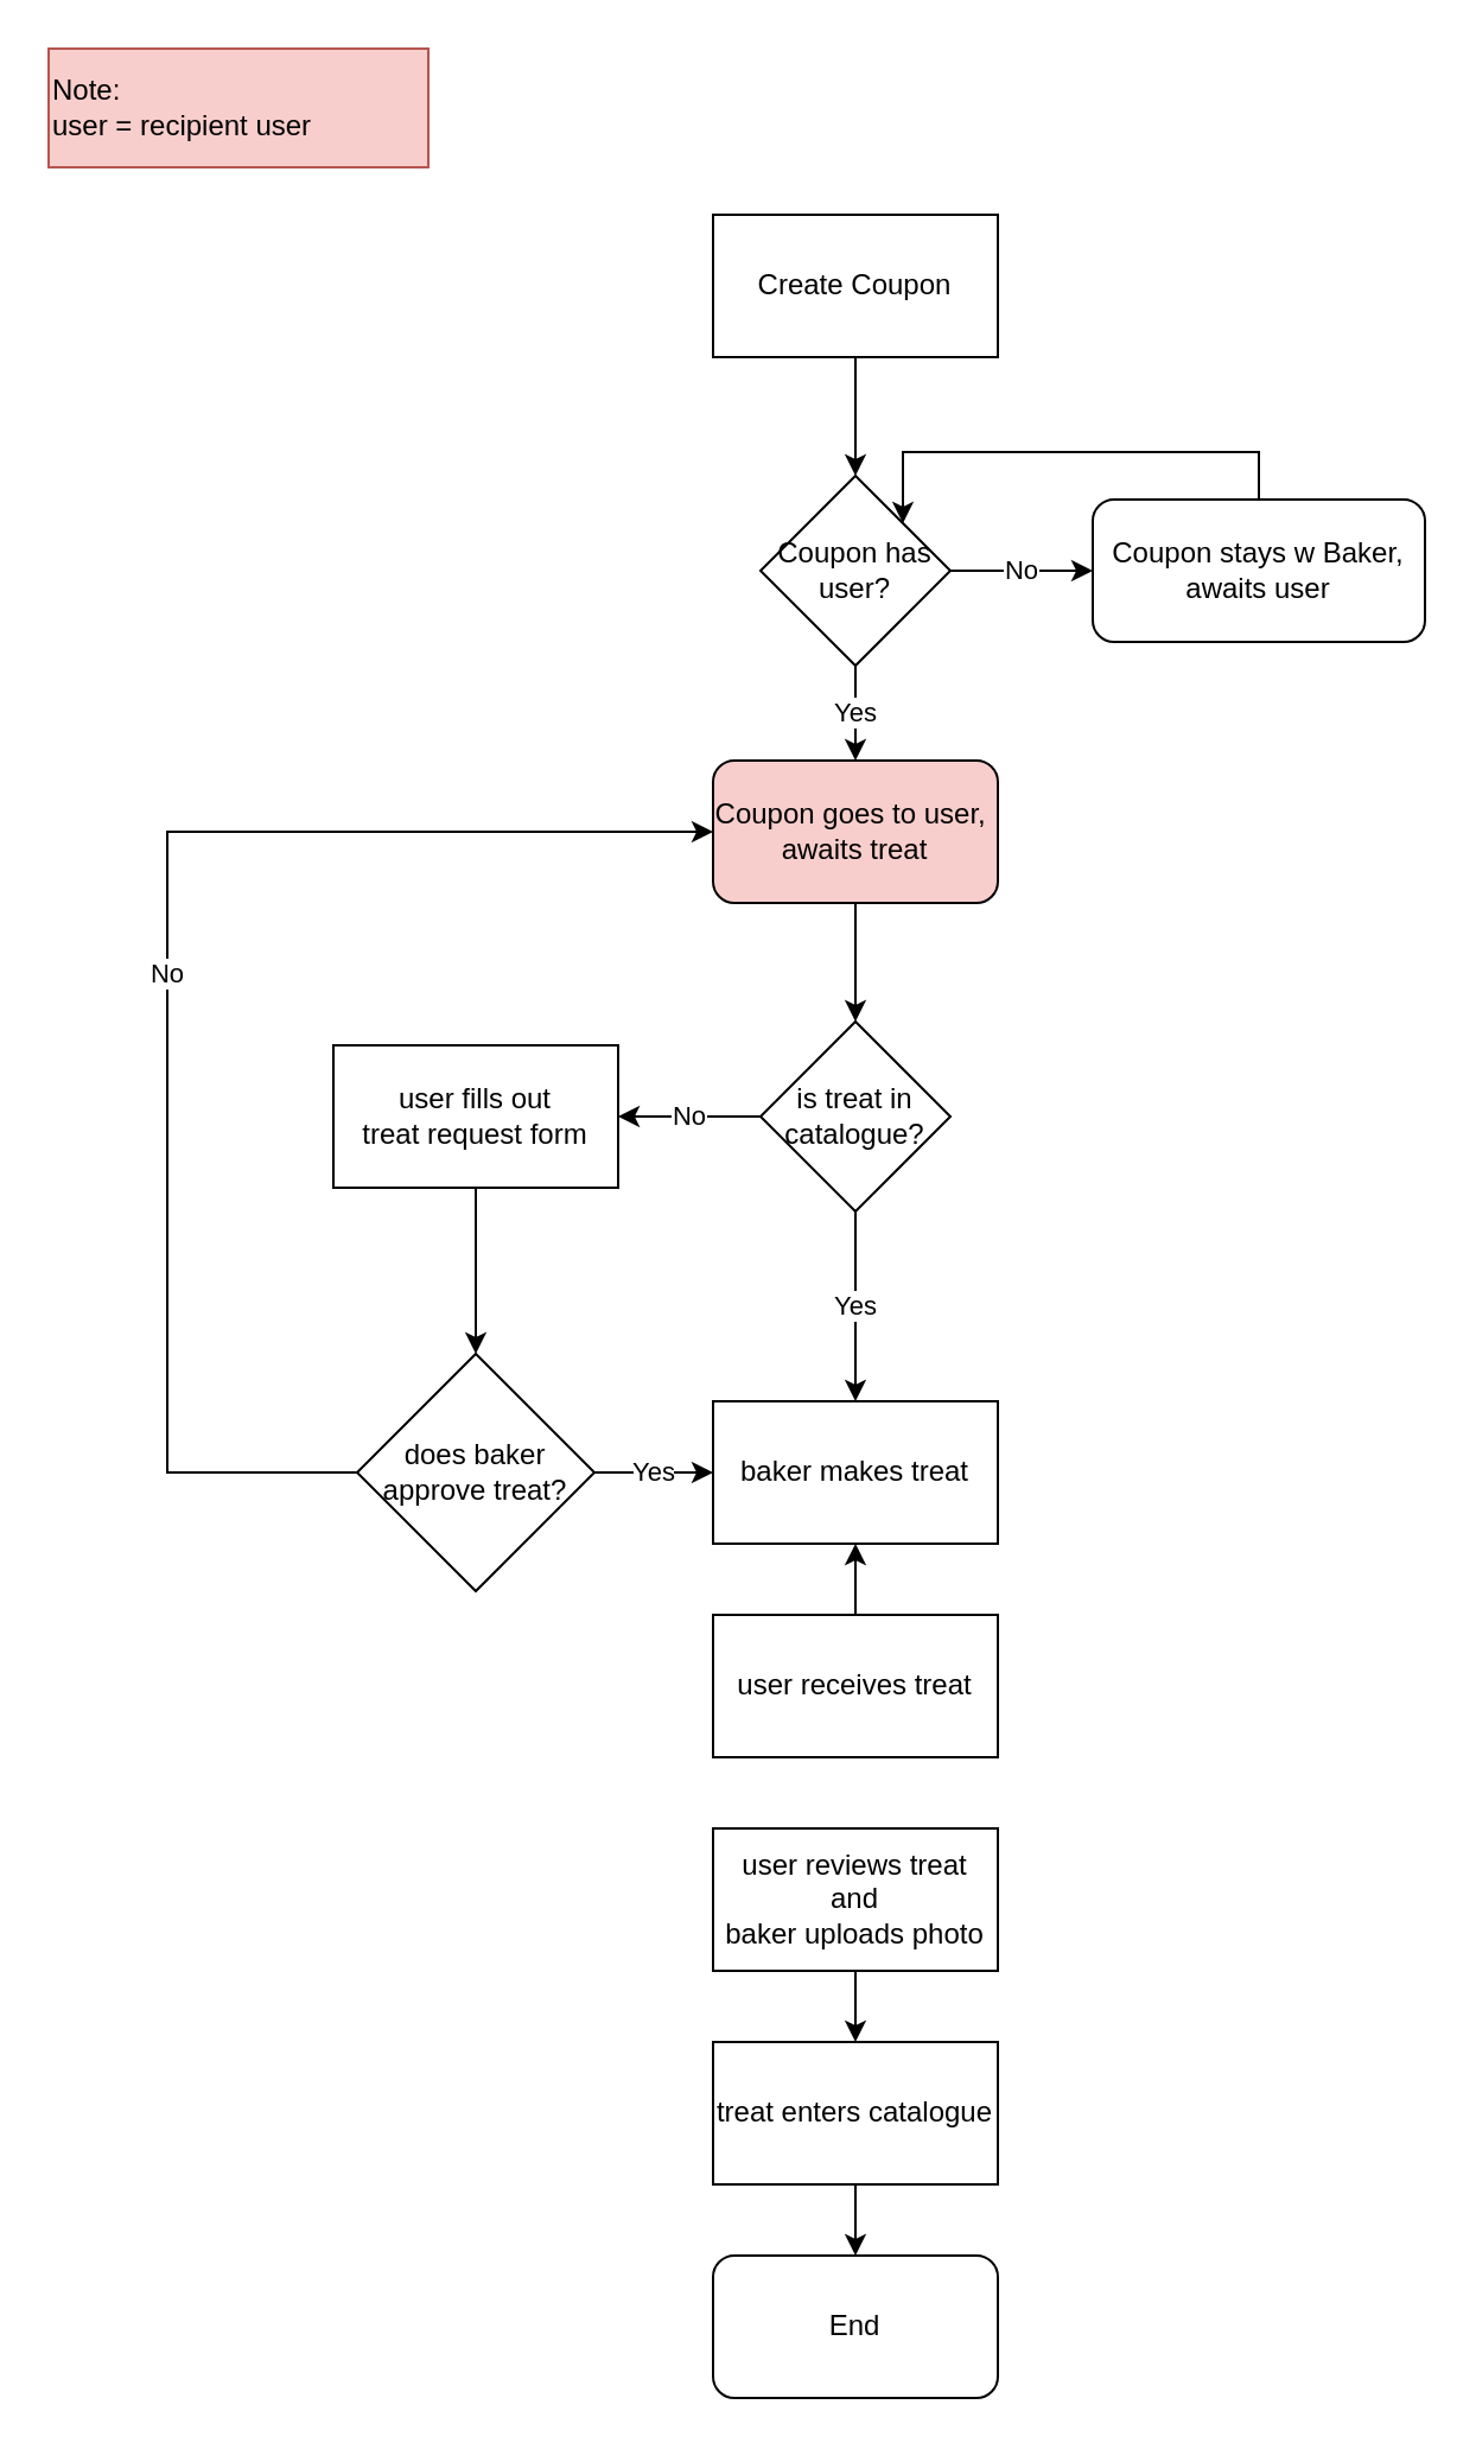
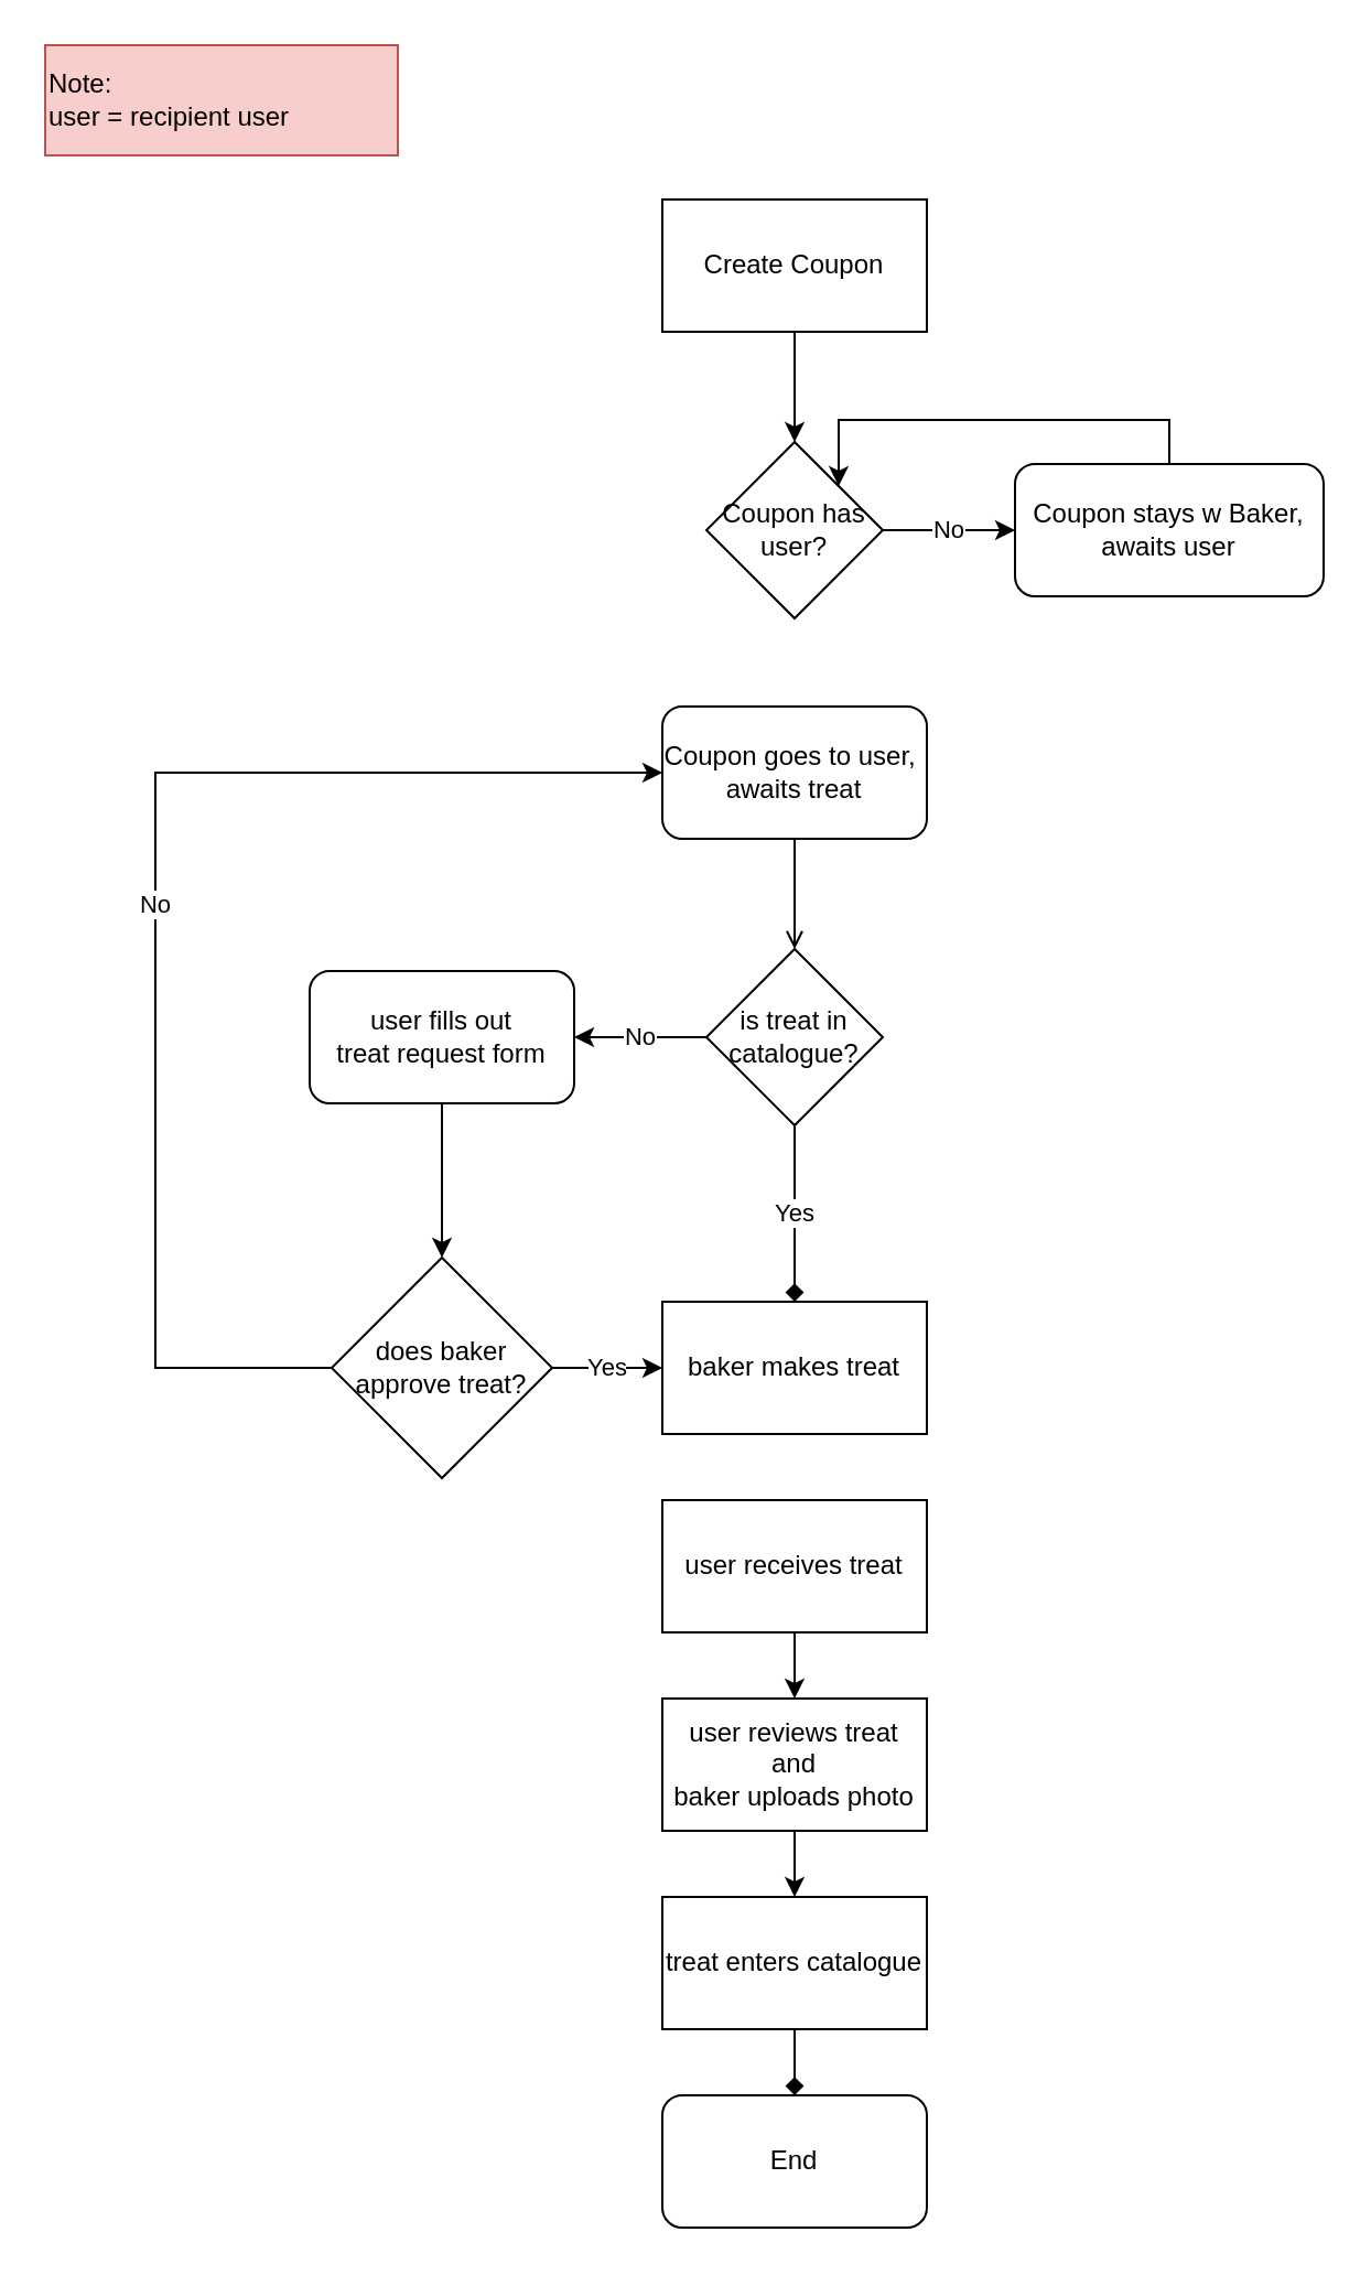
  <mxCell id="0" />
  <mxCell id="1" parent="0" />
  <mxCell id="2" value="" style="edgeStyle=orthogonalEdgeStyle;rounded=0;orthogonalLoop=1;jettySize=auto;html=1;" edge="1" parent="1" source="3" target="6"><mxGeometry relative="1" as="geometry" /></mxCell>
  <mxCell id="3" value="Create Coupon" style="rounded=0;whiteSpace=wrap;html=1;" vertex="1" parent="1"><mxGeometry x="300" y="90" width="120" height="60" as="geometry" /></mxCell>
- <mxCell id="4" value="Yes" style="edgeStyle=orthogonalEdgeStyle;rounded=0;orthogonalLoop=1;jettySize=auto;html=1;" edge="1" parent="1" source="6" target="8"><mxGeometry relative="1" as="geometry" /></mxCell>
  <mxCell id="5" value="No" style="edgeStyle=orthogonalEdgeStyle;rounded=0;orthogonalLoop=1;jettySize=auto;html=1;" edge="1" parent="1" source="6" target="10"><mxGeometry relative="1" as="geometry" /></mxCell>
  <mxCell id="6" value="Coupon has user?" style="rhombus;whiteSpace=wrap;html=1;rounded=0;" vertex="1" parent="1"><mxGeometry x="320" y="200" width="80" height="80" as="geometry" /></mxCell>
- <mxCell id="7" value="" style="edgeStyle=orthogonalEdgeStyle;rounded=0;orthogonalLoop=1;jettySize=auto;html=1;" edge="1" parent="1" source="8" target="13"><mxGeometry relative="1" as="geometry" /></mxCell>
- <mxCell id="8" value="Coupon goes to user,&amp;nbsp;&lt;br&gt;awaits treat" style="whiteSpace=wrap;html=1;rounded=1;fillColor=#f8cecc;" vertex="1" parent="1"><mxGeometry x="300" y="320" width="120" height="60" as="geometry" /></mxCell>
+ <mxCell id="7" value="" style="edgeStyle=orthogonalEdgeStyle;rounded=0;orthogonalLoop=1;jettySize=auto;html=1;endArrow=open;" edge="1" parent="1" source="8" target="13"><mxGeometry relative="1" as="geometry" /></mxCell>
+ <mxCell id="8" value="Coupon goes to user,&amp;nbsp;&lt;br&gt;awaits treat" style="whiteSpace=wrap;html=1;rounded=1;" vertex="1" parent="1"><mxGeometry x="300" y="320" width="120" height="60" as="geometry" /></mxCell>
  <mxCell id="9" style="edgeStyle=orthogonalEdgeStyle;rounded=0;orthogonalLoop=1;jettySize=auto;html=1;entryX=1;entryY=0;entryDx=0;entryDy=0;" edge="1" parent="1" source="10" target="6"><mxGeometry relative="1" as="geometry"><mxPoint x="360" y="190" as="targetPoint" /><Array as="points"><mxPoint x="530" y="190" /><mxPoint x="380" y="190" /></Array></mxGeometry></mxCell>
  <mxCell id="10" value="Coupon stays w Baker,&lt;br&gt;awaits user" style="whiteSpace=wrap;html=1;rounded=1;" vertex="1" parent="1"><mxGeometry x="460" y="210" width="140" height="60" as="geometry" /></mxCell>
  <mxCell id="11" value="No" style="edgeStyle=orthogonalEdgeStyle;rounded=0;orthogonalLoop=1;jettySize=auto;html=1;" edge="1" parent="1" source="13" target="15"><mxGeometry relative="1" as="geometry" /></mxCell>
- <mxCell id="12" value="Yes" style="edgeStyle=orthogonalEdgeStyle;rounded=0;orthogonalLoop=1;jettySize=auto;html=1;entryX=0.5;entryY=0;entryDx=0;entryDy=0;" edge="1" parent="1" source="13" target="19"><mxGeometry relative="1" as="geometry"><Array as="points"><mxPoint x="360" y="590" /></Array></mxGeometry></mxCell>
+ <mxCell id="12" value="Yes" style="edgeStyle=orthogonalEdgeStyle;rounded=0;orthogonalLoop=1;jettySize=auto;html=1;entryX=0.5;entryY=0;entryDx=0;entryDy=0;endArrow=diamond;" edge="1" parent="1" source="13" target="19"><mxGeometry relative="1" as="geometry"><Array as="points"><mxPoint x="360" y="590" /></Array></mxGeometry></mxCell>
  <mxCell id="13" value="is treat in catalogue?" style="rhombus;whiteSpace=wrap;html=1;rounded=0;" vertex="1" parent="1"><mxGeometry x="320" y="430" width="80" height="80" as="geometry" /></mxCell>
  <mxCell id="14" value="" style="edgeStyle=orthogonalEdgeStyle;rounded=0;orthogonalLoop=1;jettySize=auto;html=1;" edge="1" parent="1" source="15" target="18"><mxGeometry relative="1" as="geometry" /></mxCell>
- <mxCell id="15" value="user fills out&lt;br&gt;treat request form" style="whiteSpace=wrap;html=1;rounded=0;" vertex="1" parent="1"><mxGeometry x="140" y="440" width="120" height="60" as="geometry" /></mxCell>
+ <mxCell id="15" value="user fills out&lt;br&gt;treat request form" style="whiteSpace=wrap;html=1;rounded=1;" vertex="1" parent="1"><mxGeometry x="140" y="440" width="120" height="60" as="geometry" /></mxCell>
  <mxCell id="16" value="No" style="edgeStyle=orthogonalEdgeStyle;rounded=0;orthogonalLoop=1;jettySize=auto;html=1;entryX=0;entryY=0.5;entryDx=0;entryDy=0;" edge="1" parent="1" source="18" target="8"><mxGeometry relative="1" as="geometry"><Array as="points"><mxPoint x="70" y="620" /><mxPoint x="70" y="350" /></Array></mxGeometry></mxCell>
  <mxCell id="17" value="Yes" style="edgeStyle=orthogonalEdgeStyle;rounded=0;orthogonalLoop=1;jettySize=auto;html=1;" edge="1" parent="1" source="18" target="19"><mxGeometry relative="1" as="geometry" /></mxCell>
  <mxCell id="18" value="does baker approve treat?" style="rhombus;whiteSpace=wrap;html=1;rounded=0;" vertex="1" parent="1"><mxGeometry x="150" y="570" width="100" height="100" as="geometry" /></mxCell>
  <mxCell id="19" value="baker makes treat" style="whiteSpace=wrap;html=1;rounded=0;" vertex="1" parent="1"><mxGeometry x="300" y="590" width="120" height="60" as="geometry" /></mxCell>
- <mxCell id="20" value="" style="edgeStyle=orthogonalEdgeStyle;rounded=0;orthogonalLoop=1;jettySize=auto;html=1;" edge="1" parent="1" source="21" target="19"><mxGeometry relative="1" as="geometry" /></mxCell>
+ <mxCell id="20" value="" style="edgeStyle=orthogonalEdgeStyle;rounded=0;orthogonalLoop=1;jettySize=auto;html=1;" edge="1" parent="1" source="21" target="24"><mxGeometry relative="1" as="geometry" /></mxCell>
  <mxCell id="21" value="user receives treat" style="whiteSpace=wrap;html=1;rounded=0;" vertex="1" parent="1"><mxGeometry x="300" y="680" width="120" height="60" as="geometry" /></mxCell>
  <mxCell id="22" value="&lt;div style=&quot;&quot;&gt;&lt;span style=&quot;background-color: initial;&quot;&gt;Note:&lt;/span&gt;&lt;/div&gt;user = recipient user" style="text;html=1;strokeColor=#b85450;fillColor=#f8cecc;align=left;verticalAlign=middle;whiteSpace=wrap;rounded=0;" vertex="1" parent="1"><mxGeometry x="20" y="20" width="160" height="50" as="geometry" /></mxCell>
  <mxCell id="23" value="" style="edgeStyle=orthogonalEdgeStyle;rounded=0;orthogonalLoop=1;jettySize=auto;html=1;" edge="1" parent="1" source="24" target="26"><mxGeometry relative="1" as="geometry" /></mxCell>
  <mxCell id="24" value="user reviews treat&lt;br&gt;and&lt;br&gt;baker uploads photo" style="whiteSpace=wrap;html=1;rounded=0;" vertex="1" parent="1"><mxGeometry x="300" y="770" width="120" height="60" as="geometry" /></mxCell>
- <mxCell id="25" value="" style="edgeStyle=orthogonalEdgeStyle;rounded=0;orthogonalLoop=1;jettySize=auto;html=1;" edge="1" parent="1" source="26" target="27"><mxGeometry relative="1" as="geometry" /></mxCell>
+ <mxCell id="25" value="" style="edgeStyle=orthogonalEdgeStyle;rounded=0;orthogonalLoop=1;jettySize=auto;html=1;endArrow=diamond;" edge="1" parent="1" source="26" target="27"><mxGeometry relative="1" as="geometry" /></mxCell>
  <mxCell id="26" value="treat enters catalogue" style="whiteSpace=wrap;html=1;rounded=0;" vertex="1" parent="1"><mxGeometry x="300" y="860" width="120" height="60" as="geometry" /></mxCell>
  <mxCell id="27" value="End" style="whiteSpace=wrap;html=1;rounded=1;" vertex="1" parent="1"><mxGeometry x="300" y="950" width="120" height="60" as="geometry" /></mxCell>
